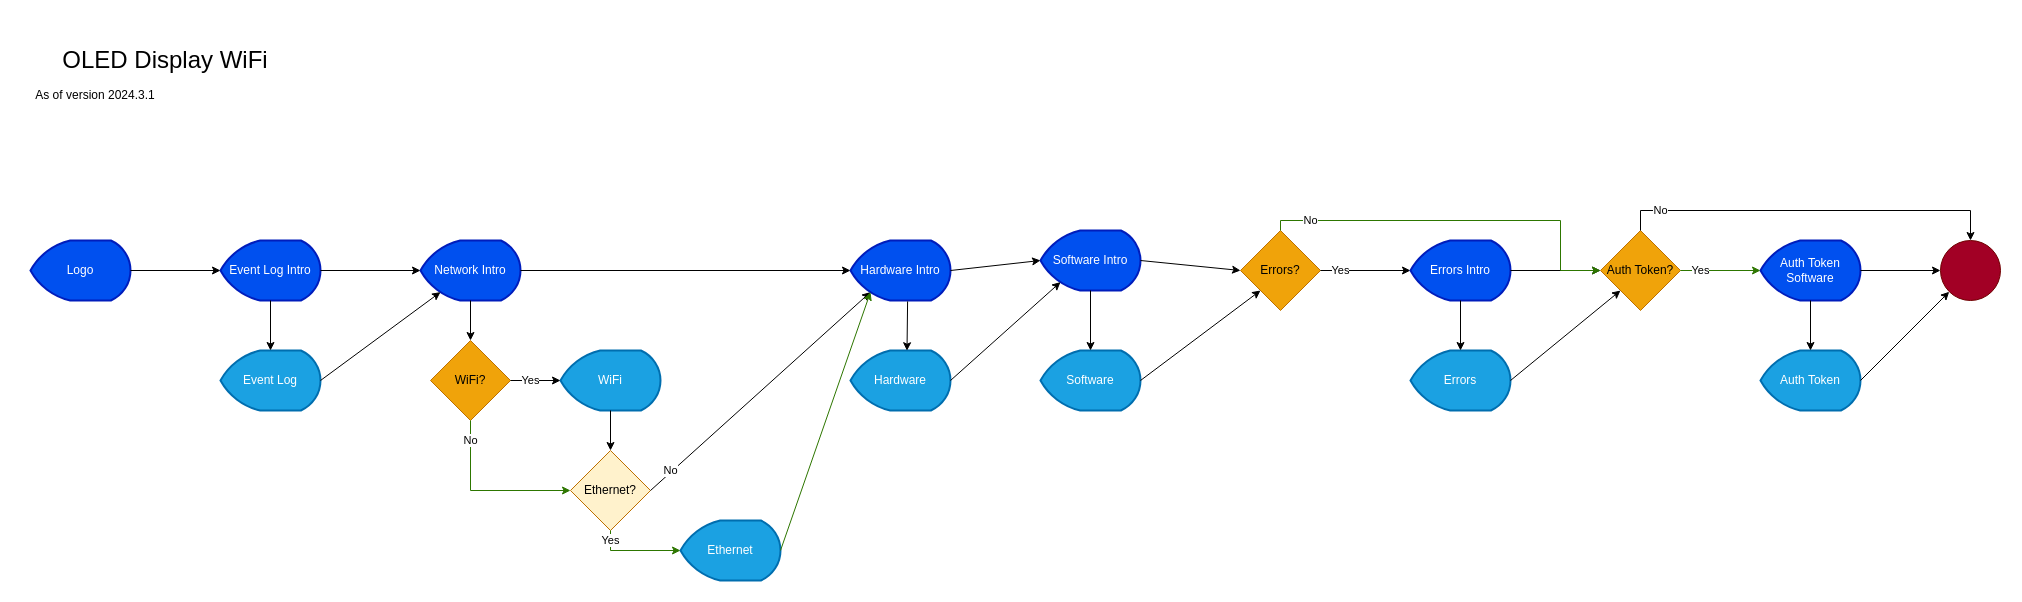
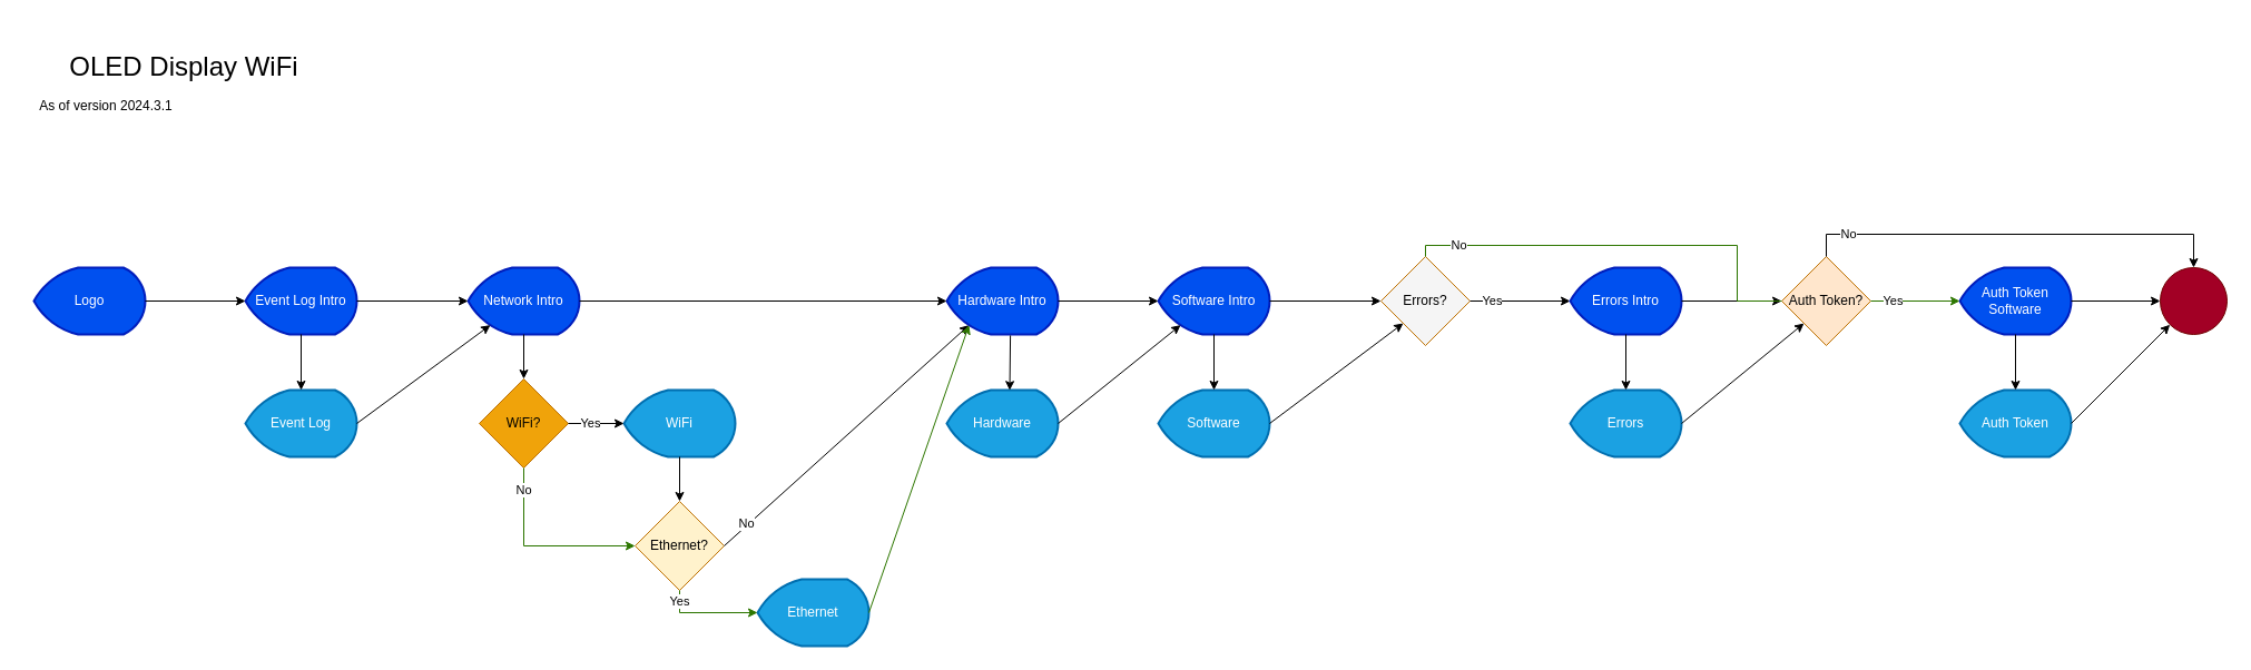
  <mxCell id="0" />
  <mxCell id="1" parent="0" />
  <mxCell id="2" value="Logo" style="strokeWidth=2;html=1;shape=mxgraph.flowchart.display;whiteSpace=wrap;fillColor=#0050ef;fontColor=#ffffff;strokeColor=#001DBC;" parent="1" vertex="1"><mxGeometry x="30" y="240" width="100" height="60" as="geometry" /></mxCell>
  <mxCell id="3" value="Event Log Intro" style="strokeWidth=2;html=1;shape=mxgraph.flowchart.display;whiteSpace=wrap;fillColor=#0050ef;fontColor=#ffffff;strokeColor=#001DBC;" parent="1" vertex="1"><mxGeometry x="220" y="240" width="100" height="60" as="geometry" /></mxCell>
  <mxCell id="4" value="Event Log" style="strokeWidth=2;html=1;shape=mxgraph.flowchart.display;whiteSpace=wrap;fillColor=#1ba1e2;fontColor=#ffffff;strokeColor=#006EAF;" parent="1" vertex="1"><mxGeometry x="220" y="350" width="100" height="60" as="geometry" /></mxCell>
  <mxCell id="5" value="" style="endArrow=classic;html=1;rounded=0;exitX=1;exitY=0.5;exitDx=0;exitDy=0;exitPerimeter=0;entryX=0;entryY=0.5;entryDx=0;entryDy=0;entryPerimeter=0;" parent="1" source="2" target="3" edge="1"><mxGeometry width="50" height="50" relative="1" as="geometry"><mxPoint x="90" y="180" as="sourcePoint" /><mxPoint x="140" y="130" as="targetPoint" /></mxGeometry></mxCell>
  <mxCell id="6" value="" style="endArrow=classic;html=1;rounded=0;exitX=0.5;exitY=1;exitDx=0;exitDy=0;exitPerimeter=0;entryX=0.5;entryY=0;entryDx=0;entryDy=0;entryPerimeter=0;" parent="1" source="3" target="4" edge="1"><mxGeometry width="50" height="50" relative="1" as="geometry"><mxPoint x="130" y="280" as="sourcePoint" /><mxPoint x="230" y="280" as="targetPoint" /></mxGeometry></mxCell>
  <mxCell id="7" value="Network Intro" style="strokeWidth=2;html=1;shape=mxgraph.flowchart.display;whiteSpace=wrap;fillColor=#0050ef;fontColor=#ffffff;strokeColor=#001DBC;" parent="1" vertex="1"><mxGeometry x="420" y="240" width="100" height="60" as="geometry" /></mxCell>
  <mxCell id="8" value="" style="endArrow=classic;html=1;rounded=0;exitX=1;exitY=0.5;exitDx=0;exitDy=0;exitPerimeter=0;" parent="1" source="3" target="7" edge="1"><mxGeometry width="50" height="50" relative="1" as="geometry"><mxPoint x="390" y="340" as="sourcePoint" /><mxPoint x="490" y="340" as="targetPoint" /></mxGeometry></mxCell>
  <mxCell id="9" value="" style="endArrow=classic;html=1;rounded=0;exitX=1;exitY=0.5;exitDx=0;exitDy=0;exitPerimeter=0;entryX=0.2;entryY=0.86;entryDx=0;entryDy=0;entryPerimeter=0;" parent="1" source="4" target="7" edge="1"><mxGeometry width="50" height="50" relative="1" as="geometry"><mxPoint x="330" y="280" as="sourcePoint" /><mxPoint x="430" y="280" as="targetPoint" /></mxGeometry></mxCell>
  <mxCell id="10" value="" style="endArrow=classic;html=1;rounded=0;exitX=0.5;exitY=1;exitDx=0;exitDy=0;exitPerimeter=0;entryX=0.5;entryY=0;entryDx=0;entryDy=0;" parent="1" source="7" target="45" edge="1"><mxGeometry width="50" height="50" relative="1" as="geometry"><mxPoint x="480" y="320" as="sourcePoint" /><mxPoint x="490" y="330" as="targetPoint" /></mxGeometry></mxCell>
  <mxCell id="11" value="Ethernet?" style="rhombus;whiteSpace=wrap;html=1;fillColor=#fff2cc;fontColor=#000000;strokeColor=#BD7000;" parent="1" vertex="1"><mxGeometry x="570" y="450" width="80" height="80" as="geometry" /></mxCell>
  <mxCell id="12" value="Ethernet" style="strokeWidth=2;html=1;shape=mxgraph.flowchart.display;whiteSpace=wrap;fillColor=#1ba1e2;fontColor=#ffffff;strokeColor=#006EAF;" parent="1" vertex="1"><mxGeometry x="680" y="520" width="100" height="60" as="geometry" /></mxCell>
  <mxCell id="13" value="No" style="endArrow=classic;html=1;rounded=0;entryX=0.2;entryY=0.86;entryDx=0;entryDy=0;entryPerimeter=0;exitX=1;exitY=0.5;exitDx=0;exitDy=0;" parent="1" source="11" target="16" edge="1"><mxGeometry x="-0.809" y="1" width="50" height="50" relative="1" as="geometry"><mxPoint x="710" y="580" as="sourcePoint" /><mxPoint x="480" y="350" as="targetPoint" /><mxPoint y="-1" as="offset" /></mxGeometry></mxCell>
  <mxCell id="14" value="Yes" style="endArrow=classic;html=1;rounded=0;edgeStyle=orthogonalEdgeStyle;entryX=0;entryY=0.5;entryDx=0;entryDy=0;entryPerimeter=0;exitX=0.5;exitY=1;exitDx=0;exitDy=0;fillColor=#60a917;strokeColor=#2D7600;" parent="1" source="11" target="12" edge="1"><mxGeometry x="-0.778" width="50" height="50" relative="1" as="geometry"><mxPoint x="500" y="470" as="sourcePoint" /><mxPoint x="570" y="630" as="targetPoint" /><mxPoint as="offset" /></mxGeometry></mxCell>
  <mxCell id="15" value="WiFi" style="strokeWidth=2;html=1;shape=mxgraph.flowchart.display;whiteSpace=wrap;fillColor=#1ba1e2;fontColor=#ffffff;strokeColor=#006EAF;" parent="1" vertex="1"><mxGeometry x="560" y="350" width="100" height="60" as="geometry" /></mxCell>
  <mxCell id="16" value="Hardware Intro" style="strokeWidth=2;html=1;shape=mxgraph.flowchart.display;whiteSpace=wrap;fillColor=#0050ef;fontColor=#ffffff;strokeColor=#001DBC;" parent="1" vertex="1"><mxGeometry x="850" y="240" width="100" height="60" as="geometry" /></mxCell>
  <mxCell id="17" value="" style="endArrow=classic;html=1;rounded=0;exitX=1;exitY=0.5;exitDx=0;exitDy=0;exitPerimeter=0;entryX=0;entryY=0.5;entryDx=0;entryDy=0;entryPerimeter=0;" parent="1" source="7" target="16" edge="1"><mxGeometry width="50" height="50" relative="1" as="geometry"><mxPoint x="480" y="310" as="sourcePoint" /><mxPoint x="480" y="350" as="targetPoint" /></mxGeometry></mxCell>
  <mxCell id="18" value="Hardware" style="strokeWidth=2;html=1;shape=mxgraph.flowchart.display;whiteSpace=wrap;fillColor=#1ba1e2;fontColor=#ffffff;strokeColor=#006EAF;" parent="1" vertex="1"><mxGeometry x="850" y="350" width="100" height="60" as="geometry" /></mxCell>
  <mxCell id="19" value="" style="endArrow=classic;html=1;rounded=0;exitX=1;exitY=0.5;exitDx=0;exitDy=0;exitPerimeter=0;entryX=0.2;entryY=0.86;entryDx=0;entryDy=0;entryPerimeter=0;fillColor=#60a917;strokeColor=#2D7600;" parent="1" source="12" target="16" edge="1"><mxGeometry width="50" height="50" relative="1" as="geometry"><mxPoint x="680" y="410" as="sourcePoint" /><mxPoint x="800" y="322" as="targetPoint" /></mxGeometry></mxCell>
  <mxCell id="20" value="" style="endArrow=classic;html=1;rounded=0;entryX=0.565;entryY=0.004;entryDx=0;entryDy=0;entryPerimeter=0;exitX=0.571;exitY=1.015;exitDx=0;exitDy=0;exitPerimeter=0;" parent="1" source="16" target="18" edge="1"><mxGeometry width="50" height="50" relative="1" as="geometry"><mxPoint x="900" y="310" as="sourcePoint" /><mxPoint x="910" y="340" as="targetPoint" /></mxGeometry></mxCell>
- <mxCell id="21" value="Software Intro" style="strokeWidth=2;html=1;shape=mxgraph.flowchart.display;whiteSpace=wrap;fillColor=#0050ef;fontColor=#ffffff;strokeColor=#001DBC;" parent="1" vertex="1"><mxGeometry x="1040" y="230" width="100" height="60" as="geometry" /></mxCell>
+ <mxCell id="21" value="Software Intro" style="strokeWidth=2;html=1;shape=mxgraph.flowchart.display;whiteSpace=wrap;fillColor=#0050ef;fontColor=#ffffff;strokeColor=#001DBC;" parent="1" vertex="1"><mxGeometry x="1040" y="240" width="100" height="60" as="geometry" /></mxCell>
  <mxCell id="22" value="Software" style="strokeWidth=2;html=1;shape=mxgraph.flowchart.display;whiteSpace=wrap;fillColor=#1ba1e2;fontColor=#ffffff;strokeColor=#006EAF;" parent="1" vertex="1"><mxGeometry x="1040" y="350" width="100" height="60" as="geometry" /></mxCell>
  <mxCell id="23" value="" style="endArrow=classic;html=1;rounded=0;exitX=1;exitY=0.5;exitDx=0;exitDy=0;exitPerimeter=0;entryX=0;entryY=0.5;entryDx=0;entryDy=0;entryPerimeter=0;" parent="1" source="16" target="21" edge="1"><mxGeometry width="50" height="50" relative="1" as="geometry"><mxPoint x="950" y="180" as="sourcePoint" /><mxPoint x="1050" y="180" as="targetPoint" /></mxGeometry></mxCell>
  <mxCell id="24" value="" style="endArrow=classic;html=1;rounded=0;exitX=0.5;exitY=1;exitDx=0;exitDy=0;exitPerimeter=0;entryX=0.5;entryY=0;entryDx=0;entryDy=0;entryPerimeter=0;" parent="1" source="21" target="22" edge="1"><mxGeometry width="50" height="50" relative="1" as="geometry"><mxPoint x="1160" y="310" as="sourcePoint" /><mxPoint x="1160" y="350" as="targetPoint" /></mxGeometry></mxCell>
- <mxCell id="25" value="Errors?" style="rhombus;whiteSpace=wrap;html=1;fillColor=#f0a30a;fontColor=#000000;strokeColor=#BD7000;" parent="1" vertex="1"><mxGeometry x="1240" y="230" width="80" height="80" as="geometry" /></mxCell>
+ <mxCell id="25" value="Errors?" style="rhombus;whiteSpace=wrap;html=1;fillColor=#f5f5f5;fontColor=#000000;strokeColor=#BD7000;" parent="1" vertex="1"><mxGeometry x="1240" y="230" width="80" height="80" as="geometry" /></mxCell>
  <mxCell id="26" value="" style="endArrow=classic;html=1;rounded=0;exitX=1;exitY=0.5;exitDx=0;exitDy=0;exitPerimeter=0;entryX=0;entryY=0.5;entryDx=0;entryDy=0;" parent="1" source="21" target="25" edge="1"><mxGeometry width="50" height="50" relative="1" as="geometry"><mxPoint x="1200" y="330" as="sourcePoint" /><mxPoint x="1290" y="330" as="targetPoint" /></mxGeometry></mxCell>
  <mxCell id="27" value="" style="endArrow=classic;html=1;rounded=0;exitX=1;exitY=0.5;exitDx=0;exitDy=0;exitPerimeter=0;entryX=0.2;entryY=0.86;entryDx=0;entryDy=0;entryPerimeter=0;" parent="1" source="18" target="21" edge="1"><mxGeometry width="50" height="50" relative="1" as="geometry"><mxPoint x="970" y="290" as="sourcePoint" /><mxPoint x="1030" y="300" as="targetPoint" /></mxGeometry></mxCell>
  <mxCell id="28" value="Yes" style="endArrow=classic;html=1;rounded=0;exitX=1;exitY=0.5;exitDx=0;exitDy=0;" parent="1" source="25" target="30" edge="1"><mxGeometry x="-0.556" width="50" height="50" relative="1" as="geometry"><mxPoint x="1350" y="260" as="sourcePoint" /><mxPoint x="1440" y="270" as="targetPoint" /><mxPoint as="offset" /></mxGeometry></mxCell>
- <mxCell id="29" value="Auth Token?" style="rhombus;whiteSpace=wrap;html=1;fillColor=#f0a30a;fontColor=#000000;strokeColor=#BD7000;" parent="1" vertex="1"><mxGeometry x="1600" y="230" width="80" height="80" as="geometry" /></mxCell>
+ <mxCell id="29" value="Auth Token?" style="rhombus;whiteSpace=wrap;html=1;fillColor=#ffe6cc;fontColor=#000000;strokeColor=#BD7000;" parent="1" vertex="1"><mxGeometry x="1600" y="230" width="80" height="80" as="geometry" /></mxCell>
  <mxCell id="30" value="Errors Intro" style="strokeWidth=2;html=1;shape=mxgraph.flowchart.display;whiteSpace=wrap;fillColor=#0050ef;fontColor=#ffffff;strokeColor=#001DBC;" parent="1" vertex="1"><mxGeometry x="1410" y="240" width="100" height="60" as="geometry" /></mxCell>
  <mxCell id="31" value="Errors" style="strokeWidth=2;html=1;shape=mxgraph.flowchart.display;whiteSpace=wrap;fillColor=#1ba1e2;fontColor=#ffffff;strokeColor=#006EAF;" parent="1" vertex="1"><mxGeometry x="1410" y="350" width="100" height="60" as="geometry" /></mxCell>
  <mxCell id="32" value="" style="endArrow=classic;html=1;rounded=0;exitX=0.5;exitY=1;exitDx=0;exitDy=0;exitPerimeter=0;entryX=0.5;entryY=0;entryDx=0;entryDy=0;entryPerimeter=0;" parent="1" source="30" target="31" edge="1"><mxGeometry width="50" height="50" relative="1" as="geometry"><mxPoint x="1570" y="310" as="sourcePoint" /><mxPoint x="1570" y="350" as="targetPoint" /></mxGeometry></mxCell>
  <mxCell id="33" value="" style="endArrow=classic;html=1;rounded=0;exitX=1;exitY=0.5;exitDx=0;exitDy=0;exitPerimeter=0;entryX=0;entryY=0.5;entryDx=0;entryDy=0;" parent="1" source="30" target="29" edge="1"><mxGeometry width="50" height="50" relative="1" as="geometry"><mxPoint x="1490" y="340" as="sourcePoint" /><mxPoint x="1590" y="340" as="targetPoint" /></mxGeometry></mxCell>
  <mxCell id="34" value="" style="endArrow=classic;html=1;rounded=0;exitX=1;exitY=0.5;exitDx=0;exitDy=0;exitPerimeter=0;entryX=0;entryY=1;entryDx=0;entryDy=0;" parent="1" source="31" target="29" edge="1"><mxGeometry width="50" height="50" relative="1" as="geometry"><mxPoint x="1590" y="424" as="sourcePoint" /><mxPoint x="1700" y="336" as="targetPoint" /></mxGeometry></mxCell>
  <mxCell id="35" value="Auth Token Software" style="strokeWidth=2;html=1;shape=mxgraph.flowchart.display;whiteSpace=wrap;fillColor=#0050ef;fontColor=#ffffff;strokeColor=#001DBC;" parent="1" vertex="1"><mxGeometry x="1760" y="240" width="100" height="60" as="geometry" /></mxCell>
  <mxCell id="36" value="Auth Token" style="strokeWidth=2;html=1;shape=mxgraph.flowchart.display;whiteSpace=wrap;fillColor=#1ba1e2;fontColor=#ffffff;strokeColor=#006EAF;" parent="1" vertex="1"><mxGeometry x="1760" y="350" width="100" height="60" as="geometry" /></mxCell>
  <mxCell id="37" value="" style="endArrow=classic;html=1;rounded=0;exitX=0.5;exitY=1;exitDx=0;exitDy=0;exitPerimeter=0;entryX=0.5;entryY=0;entryDx=0;entryDy=0;entryPerimeter=0;" parent="1" source="35" target="36" edge="1"><mxGeometry width="50" height="50" relative="1" as="geometry"><mxPoint x="1920" y="310" as="sourcePoint" /><mxPoint x="1920" y="350" as="targetPoint" /></mxGeometry></mxCell>
  <mxCell id="38" value="Yes" style="endArrow=classic;html=1;rounded=0;exitX=1;exitY=0.5;exitDx=0;exitDy=0;fillColor=#60a917;strokeColor=#2D7600;" parent="1" source="29" target="35" edge="1"><mxGeometry x="-0.5" width="50" height="50" relative="1" as="geometry"><mxPoint x="1720" y="180" as="sourcePoint" /><mxPoint x="1820" y="180" as="targetPoint" /><mxPoint as="offset" /></mxGeometry></mxCell>
  <mxCell id="39" value="No" style="endArrow=classic;html=1;rounded=0;exitX=0.5;exitY=0;exitDx=0;exitDy=0;edgeStyle=orthogonalEdgeStyle;entryX=0.5;entryY=0;entryDx=0;entryDy=0;entryPerimeter=0;" parent="1" source="29" target="40" edge="1"><mxGeometry x="-0.79" width="50" height="50" relative="1" as="geometry"><mxPoint x="1640" y="220" as="sourcePoint" /><mxPoint x="2010" y="260" as="targetPoint" /><Array as="points"><mxPoint x="1640" y="210" /><mxPoint x="1970" y="210" /></Array><mxPoint as="offset" /></mxGeometry></mxCell>
  <mxCell id="40" value="Event Log Intro" style="verticalLabelPosition=bottom;verticalAlign=top;html=1;shape=mxgraph.flowchart.on-page_reference;fillColor=#a20025;fontColor=#ffffff;strokeColor=#6F0000;" parent="1" vertex="1"><mxGeometry x="1940" y="240" width="60" height="60" as="geometry" /></mxCell>
  <mxCell id="41" value="" style="endArrow=classic;html=1;rounded=0;exitX=1;exitY=0.5;exitDx=0;exitDy=0;exitPerimeter=0;entryX=0.145;entryY=0.855;entryDx=0;entryDy=0;entryPerimeter=0;" parent="1" source="36" target="40" edge="1"><mxGeometry width="50" height="50" relative="1" as="geometry"><mxPoint x="1830" y="500" as="sourcePoint" /><mxPoint x="1970" y="390" as="targetPoint" /></mxGeometry></mxCell>
  <mxCell id="42" value="" style="endArrow=classic;html=1;rounded=0;exitX=1;exitY=0.5;exitDx=0;exitDy=0;exitPerimeter=0;entryX=0;entryY=0.5;entryDx=0;entryDy=0;entryPerimeter=0;" parent="1" source="35" target="40" edge="1"><mxGeometry width="50" height="50" relative="1" as="geometry"><mxPoint x="1820" y="310" as="sourcePoint" /><mxPoint x="1820" y="360" as="targetPoint" /></mxGeometry></mxCell>
  <mxCell id="43" value="OLED Display WiFi" style="text;html=1;strokeColor=none;fillColor=none;align=center;verticalAlign=middle;whiteSpace=wrap;rounded=0;fontSize=24;" parent="1" vertex="1"><mxGeometry x="20" y="20" width="290" height="80" as="geometry" /></mxCell>
  <mxCell id="44" value="As of version 2024.3.1" style="text;html=1;strokeColor=none;fillColor=none;align=center;verticalAlign=middle;whiteSpace=wrap;rounded=0;" parent="1" vertex="1"><mxGeometry x="30" y="80" width="130" height="30" as="geometry" /></mxCell>
  <mxCell id="45" value="WiFi?" style="rhombus;whiteSpace=wrap;html=1;fillColor=#f0a30a;fontColor=#000000;strokeColor=#BD7000;" vertex="1" parent="1"><mxGeometry x="430" y="340" width="80" height="80" as="geometry" /></mxCell>
  <mxCell id="46" value="Yes" style="endArrow=classic;html=1;rounded=0;exitX=1;exitY=0.5;exitDx=0;exitDy=0;" edge="1" parent="1" source="45" target="15"><mxGeometry x="-0.2" width="50" height="50" relative="1" as="geometry"><mxPoint x="300" y="300" as="sourcePoint" /><mxPoint x="460" y="390" as="targetPoint" /><mxPoint as="offset" /></mxGeometry></mxCell>
  <mxCell id="47" value="No" style="endArrow=classic;html=1;rounded=0;exitX=0.5;exitY=1;exitDx=0;exitDy=0;edgeStyle=orthogonalEdgeStyle;entryX=0;entryY=0.5;entryDx=0;entryDy=0;fillColor=#60a917;strokeColor=#2D7600;" edge="1" parent="1" source="45" target="11"><mxGeometry x="-0.765" width="50" height="50" relative="1" as="geometry"><mxPoint x="320" y="460" as="sourcePoint" /><mxPoint x="530" y="500" as="targetPoint" /><mxPoint as="offset" /></mxGeometry></mxCell>
  <mxCell id="48" value="" style="endArrow=classic;html=1;rounded=0;exitX=0.5;exitY=1;exitDx=0;exitDy=0;exitPerimeter=0;entryX=0.5;entryY=0;entryDx=0;entryDy=0;" edge="1" parent="1" source="15" target="11"><mxGeometry width="50" height="50" relative="1" as="geometry"><mxPoint x="480" y="310" as="sourcePoint" /><mxPoint x="480" y="350" as="targetPoint" /></mxGeometry></mxCell>
  <mxCell id="49" value="" style="endArrow=classic;html=1;rounded=0;exitX=1;exitY=0.5;exitDx=0;exitDy=0;exitPerimeter=0;entryX=0;entryY=1;entryDx=0;entryDy=0;" edge="1" parent="1" source="22" target="25"><mxGeometry width="50" height="50" relative="1" as="geometry"><mxPoint x="960" y="390" as="sourcePoint" /><mxPoint x="1070" y="302" as="targetPoint" /></mxGeometry></mxCell>
- <mxCell id="50" value="No" style="endArrow=classic;html=1;rounded=0;exitX=0.5;exitY=0;exitDx=0;exitDy=0;edgeStyle=orthogonalEdgeStyle;entryX=0;entryY=0.5;entryDx=0;entryDy=0;fillColor=#60a917;strokeColor=#2D7600;" parent="1" source="25" target="29" edge="1"><mxGeometry x="-0.79" width="50" height="50" relative="1" as="geometry"><mxPoint x="1400" y="120" as="sourcePoint" /><mxPoint x="1500" y="150" as="targetPoint" /><Array as="points"><mxPoint x="1280" y="220" /><mxPoint x="1560" y="220" /><mxPoint x="1560" y="270" /></Array><mxPoint as="offset" /></mxGeometry></mxCell>
+ <mxCell id="50" value="No" style="endArrow=none;html=1;rounded=0;exitX=0.5;exitY=0;exitDx=0;exitDy=0;edgeStyle=orthogonalEdgeStyle;entryX=0;entryY=0.5;entryDx=0;entryDy=0;fillColor=#60a917;strokeColor=#2D7600;" parent="1" source="25" target="29" edge="1"><mxGeometry x="-0.79" width="50" height="50" relative="1" as="geometry"><mxPoint x="1400" y="120" as="sourcePoint" /><mxPoint x="1500" y="150" as="targetPoint" /><Array as="points"><mxPoint x="1280" y="220" /><mxPoint x="1560" y="220" /><mxPoint x="1560" y="270" /></Array><mxPoint as="offset" /></mxGeometry></mxCell>
